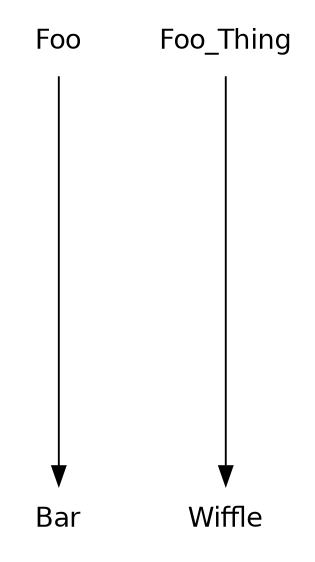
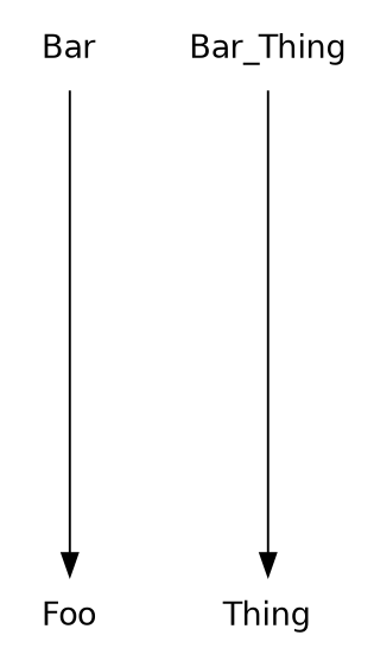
  digraph {
    ranksep=3
    node [fontname=Helvetica shape=plaintext]
    Foo
    Bar
-   Foo_Thing
-   Wiffle
-   Foo -> Bar
+   Foo_Thing [label=Bar_Thing]
+   Wiffle [label=Thing]
+   Bar -> Foo
    Foo_Thing -> Wiffle
  }
